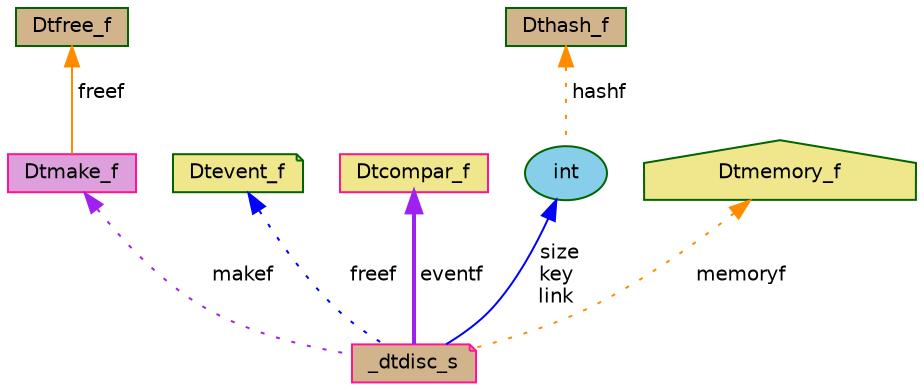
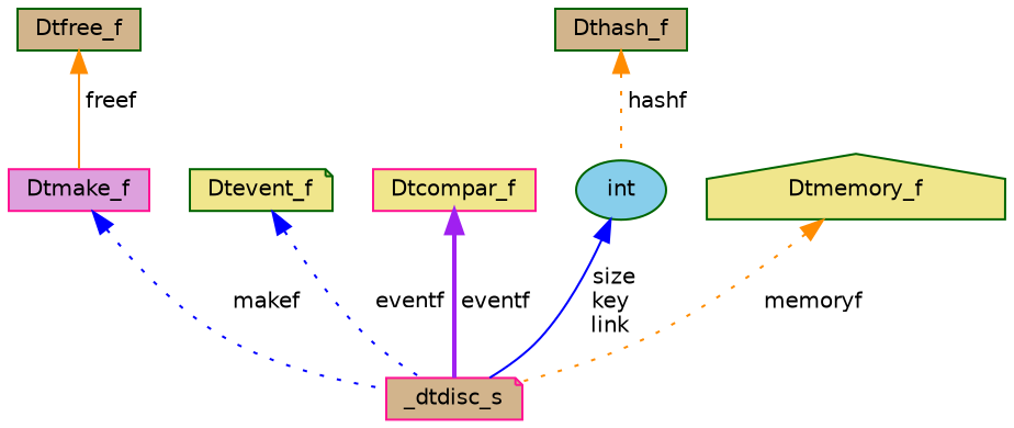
  digraph {
    node [color=darkgreen fillcolor=tan fontname=Helvetica fontsize=10 shape=box style=filled]
    edge [color=darkorange dir=back fontname=Helvetica fontsize=10 labelfontname=Helvetica labelfontsize=10 style=dotted]
    n1 [color=deeppink fontcolor=black height=0.2 label=_dtdisc_s shape=note width=0.4]
    n2 [height=0.2 label=Dtfree_f width=0.4]
    n3 [color=deeppink fillcolor=plum height=0.2 label=Dtmake_f width=0.4]
    n4 [fillcolor=khaki height=0.2 label=Dtevent_f shape=note width=0.4]
    n5 [color=deeppink fillcolor=khaki height=0.2 label=Dtcompar_f width=0.4]
    n6 [fillcolor=skyblue height=0.2 label=int shape=ellipse width=0.4]
    n7 [fillcolor=khaki height=0.2 label=Dtmemory_f shape=house width=0.4]
    n8 [height=0.2 label=Dthash_f width=0.4]
    n2 -> n3 [label=" freef" style=solid]
-   n3 -> n1 [color=purple label=" makef"]
-   n4 -> n1 [color=blue label=" freef"]
+   n3 -> n1 [color=blue label=" makef"]
+   n4 -> n1 [color=blue label=" eventf"]
    n5 -> n1 [color=purple label=" eventf" style=bold]
    n6 -> n1 [color=blue label=" size\nkey\nlink" style=solid]
    n7 -> n1 [label=" memoryf"]
    n8 -> n6 [label=" hashf"]
  }
